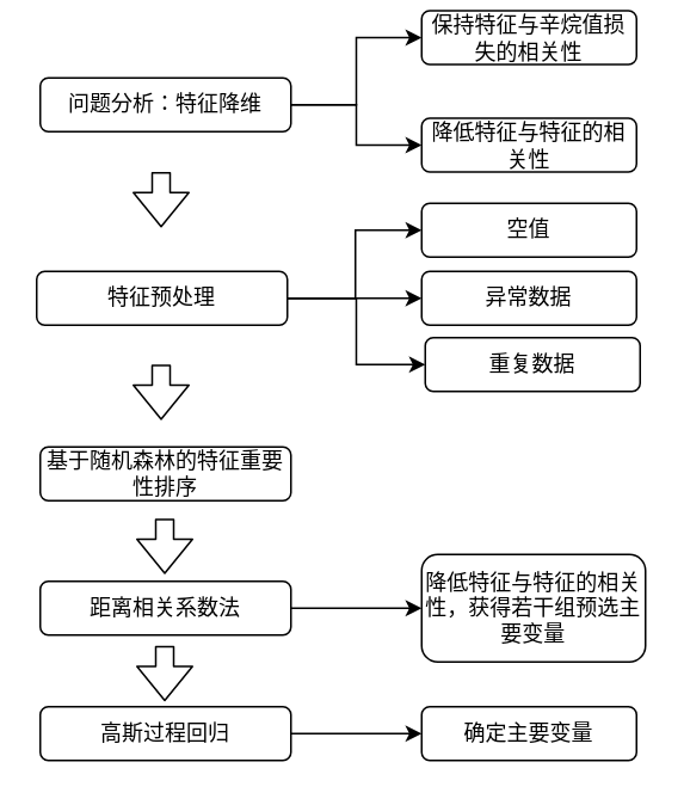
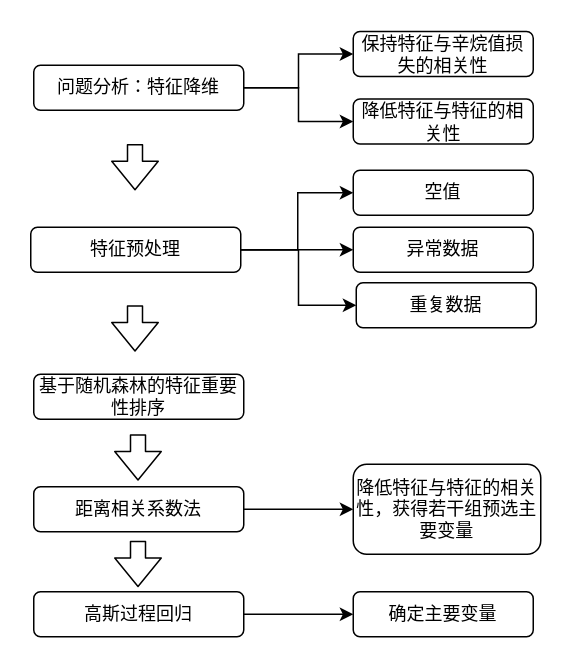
  <mxCell id="0" />
  <mxCell id="1" parent="0" />
  <mxCell id="2" style="edgeStyle=orthogonalEdgeStyle;rounded=0;orthogonalLoop=1;jettySize=auto;html=1;entryX=0;entryY=0.5;entryDx=0;entryDy=0;" edge="1" parent="1" source="5" target="12"><mxGeometry relative="1" as="geometry"><Array as="points"><mxPoint x="198" y="166" /><mxPoint x="198" y="128" /></Array></mxGeometry></mxCell>
  <mxCell id="3" style="edgeStyle=orthogonalEdgeStyle;rounded=0;orthogonalLoop=1;jettySize=auto;html=1;" edge="1" parent="1" source="5" target="23"><mxGeometry relative="1" as="geometry" /></mxCell>
  <mxCell id="4" style="edgeStyle=orthogonalEdgeStyle;rounded=0;orthogonalLoop=1;jettySize=auto;html=1;entryX=0;entryY=0.5;entryDx=0;entryDy=0;" edge="1" parent="1" source="5" target="24"><mxGeometry relative="1" as="geometry" /></mxCell>
  <mxCell id="5" value="特征预处理" style="rounded=1;whiteSpace=wrap;html=1;fontFamily=Times New Roman;" vertex="1" parent="1"><mxGeometry x="20" y="151" width="140" height="30" as="geometry" /></mxCell>
  <mxCell id="6" value="基于随机森林的特征重要性排序" style="rounded=1;whiteSpace=wrap;html=1;fontFamily=Times New Roman;" vertex="1" parent="1"><mxGeometry x="22" y="249" width="140" height="30" as="geometry" /></mxCell>
  <mxCell id="7" style="edgeStyle=orthogonalEdgeStyle;rounded=0;orthogonalLoop=1;jettySize=auto;html=1;entryX=0;entryY=0.5;entryDx=0;entryDy=0;" edge="1" parent="1" source="8" target="13"><mxGeometry relative="1" as="geometry" /></mxCell>
  <mxCell id="8" value="距离相关系数法" style="rounded=1;whiteSpace=wrap;html=1;fontFamily=Times New Roman;" vertex="1" parent="1"><mxGeometry x="22" y="324" width="140" height="30" as="geometry" /></mxCell>
  <mxCell id="9" style="edgeStyle=orthogonalEdgeStyle;rounded=0;orthogonalLoop=1;jettySize=auto;html=1;entryX=0;entryY=0.5;entryDx=0;entryDy=0;fontFamily=Times New Roman;" edge="1" parent="1" source="10" target="11"><mxGeometry relative="1" as="geometry" /></mxCell>
  <mxCell id="10" value="高斯过程回归" style="rounded=1;whiteSpace=wrap;html=1;fontFamily=Times New Roman;" vertex="1" parent="1"><mxGeometry x="22" y="394" width="140" height="30" as="geometry" /></mxCell>
  <mxCell id="11" value="确定主要变量" style="rounded=1;whiteSpace=wrap;html=1;fontFamily=Times New Roman;" vertex="1" parent="1"><mxGeometry x="235" y="394" width="120" height="30" as="geometry" /></mxCell>
  <mxCell id="12" value="空值" style="rounded=1;whiteSpace=wrap;html=1;fontFamily=Times New Roman;" vertex="1" parent="1"><mxGeometry x="235" y="113" width="120" height="30" as="geometry" /></mxCell>
  <mxCell id="13" value="降低特征与特征的相关性，获得若干组预选主要变量" style="rounded=1;whiteSpace=wrap;html=1;fontFamily=Times New Roman;" vertex="1" parent="1"><mxGeometry x="235" y="309" width="125" height="60" as="geometry" /></mxCell>
  <mxCell id="14" style="edgeStyle=orthogonalEdgeStyle;rounded=0;orthogonalLoop=1;jettySize=auto;html=1;entryX=0;entryY=0.5;entryDx=0;entryDy=0;" edge="1" parent="1" source="16" target="18"><mxGeometry relative="1" as="geometry" /></mxCell>
  <mxCell id="15" style="edgeStyle=orthogonalEdgeStyle;rounded=0;orthogonalLoop=1;jettySize=auto;html=1;entryX=0;entryY=0.5;entryDx=0;entryDy=0;" edge="1" parent="1" source="16" target="17"><mxGeometry relative="1" as="geometry" /></mxCell>
  <mxCell id="16" value="问题分析：特征降维" style="rounded=1;whiteSpace=wrap;html=1;fontFamily=Times New Roman;" vertex="1" parent="1"><mxGeometry x="22" y="43" width="140" height="30" as="geometry" /></mxCell>
  <mxCell id="17" value="降低特征与特征的相关性" style="rounded=1;whiteSpace=wrap;html=1;fontFamily=Times New Roman;" vertex="1" parent="1"><mxGeometry x="235" y="65.5" width="120" height="30" as="geometry" /></mxCell>
- <mxCell id="18" value="保持特征与辛烷值损失的相关性" style="rounded=1;whiteSpace=wrap;html=1;fontFamily=Times New Roman;" vertex="1" parent="1"><mxGeometry x="235" y="5.5" width="120" height="30" as="geometry" /></mxCell>
+ <mxCell id="18" value="保持特征与辛烷值损失的相关性" style="rounded=1;whiteSpace=wrap;html=1;fontFamily=Times New Roman;" vertex="1" parent="1"><mxGeometry x="235" y="20.5" width="120" height="30" as="geometry" /></mxCell>
  <mxCell id="19" value="" style="shape=flexArrow;endArrow=classic;html=1;" edge="1" parent="1"><mxGeometry width="50" height="50" relative="1" as="geometry"><mxPoint x="89.5" y="95.5" as="sourcePoint" /><mxPoint x="89.5" y="126.5" as="targetPoint" /></mxGeometry></mxCell>
  <mxCell id="20" value="" style="shape=flexArrow;endArrow=classic;html=1;" edge="1" parent="1"><mxGeometry width="50" height="50" relative="1" as="geometry"><mxPoint x="89.5" y="203" as="sourcePoint" /><mxPoint x="89.5" y="234" as="targetPoint" /></mxGeometry></mxCell>
  <mxCell id="21" value="" style="shape=flexArrow;endArrow=classic;html=1;" edge="1" parent="1"><mxGeometry width="50" height="50" relative="1" as="geometry"><mxPoint x="91.5" y="289" as="sourcePoint" /><mxPoint x="91.5" y="320" as="targetPoint" /></mxGeometry></mxCell>
  <mxCell id="22" value="" style="shape=flexArrow;endArrow=classic;html=1;" edge="1" parent="1"><mxGeometry width="50" height="50" relative="1" as="geometry"><mxPoint x="91.5" y="360" as="sourcePoint" /><mxPoint x="91.5" y="391" as="targetPoint" /></mxGeometry></mxCell>
  <mxCell id="23" value="异常数据" style="rounded=1;whiteSpace=wrap;html=1;fontFamily=Times New Roman;" vertex="1" parent="1"><mxGeometry x="235" y="151" width="120" height="30" as="geometry" /></mxCell>
  <mxCell id="24" value="重复数据" style="rounded=1;whiteSpace=wrap;html=1;fontFamily=Times New Roman;" vertex="1" parent="1"><mxGeometry x="237" y="188" width="120" height="30" as="geometry" /></mxCell>
